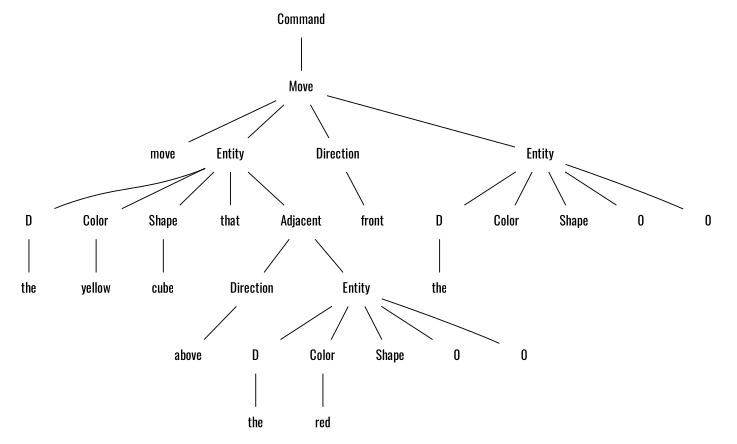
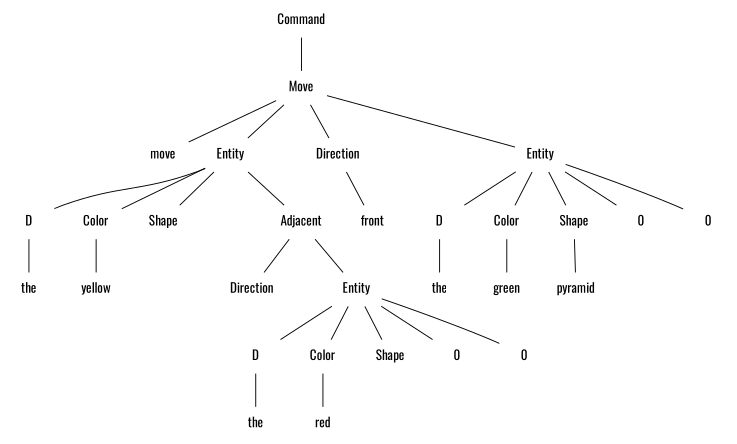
  digraph {
    fontname=Oswald
    node [fontname=Oswald shape=plaintext]
    edge [arrowhead=none fontname=Oswald]
    n1 [label=Command]
    n2 [label=Move]
    n3 [label=move]
    n4 [label=Entity]
    n5 [label=Direction]
    n6 [label=Entity]
    n7 [label=D]
    n8 [label=Color]
    n9 [label=Shape]
-   n10 [label=that]
    n11 [label=Adjacent]
    n12 [label=front]
    n13 [label=D]
    n14 [label=Color]
    n15 [label=Shape]
    n16 [label=0]
    n17 [label=0]
    n18 [label=the]
    n19 [label=yellow]
-   n20 [label=cube]
    n21 [label=Direction]
    n22 [label=Entity]
    n23 [label=the]
-   n26 [label=above]
+   n24 [label=green]
+   n25 [label=pyramid]
    n27 [label=D]
    n28 [label=Color]
    n29 [label=Shape]
    n30 [label=0]
    n31 [label=0]
    n32 [label=the]
    n33 [label=red]
    n1 -> n2
    n2 -> n3
    n2 -> n4
    n2 -> n5
    n2 -> n6
    n4 -> n7
    n4 -> n8
    n4 -> n9
-   n4 -> n10
    n4 -> n11
    n5 -> n12
    n6 -> n13
    n6 -> n14
    n6 -> n15
    n6 -> n16
    n6 -> n17
    n7 -> n18
    n8 -> n19
-   n9 -> n20
    n11 -> n21
    n11 -> n22
    n13 -> n23
-   n21 -> n26
+   n14 -> n24
+   n15 -> n25
    n22 -> n27
    n22 -> n28
    n22 -> n29
    n22 -> n30
    n22 -> n31
    n27 -> n32
    n28 -> n33
  }
